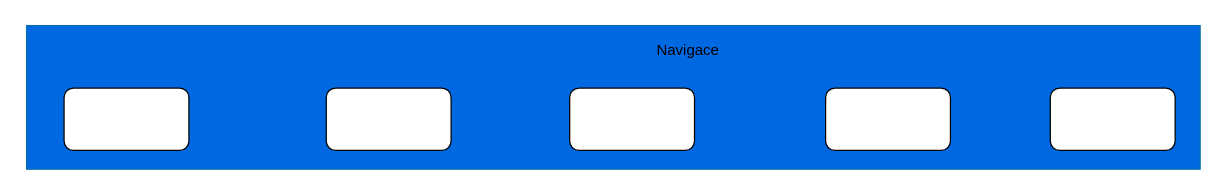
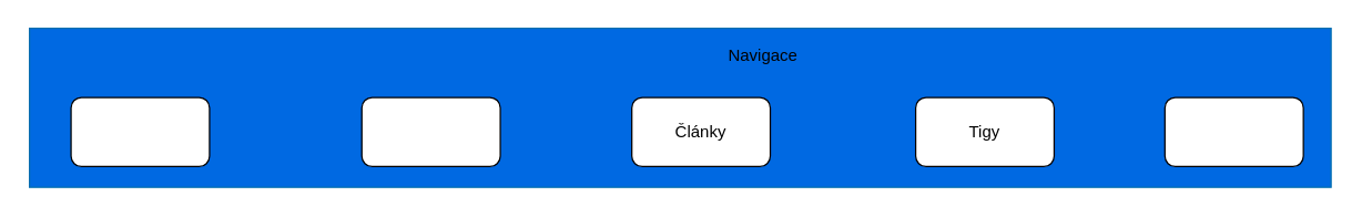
  <mxCell id="0" />
  <mxCell id="1" parent="0" />
  <mxCell id="2" value="" style="rounded=0;whiteSpace=wrap;html=1;strokeColor=#006EAF;fontColor=#ffffff;fillColor=#0069E2;" vertex="1" parent="1"><mxGeometry x="20" y="20" width="940" height="115" as="geometry" /></mxCell>
  <mxCell id="3" value="" style="group" vertex="1" connectable="0" parent="1"><mxGeometry x="50" y="70" width="100" height="50" as="geometry" /></mxCell>
  <mxCell id="4" value="" style="rounded=1;whiteSpace=wrap;html=1;" parent="3" vertex="1"><mxGeometry width="100" height="50" as="geometry" /></mxCell>
  <mxCell id="5" value="" style="group" vertex="1" connectable="0" parent="1"><mxGeometry x="260" y="70" width="100" height="50" as="geometry" /></mxCell>
  <mxCell id="6" value="" style="rounded=1;whiteSpace=wrap;html=1;" parent="5" vertex="1"><mxGeometry width="100" height="50" as="geometry" /></mxCell>
  <mxCell id="7" value="" style="group" vertex="1" connectable="0" parent="1"><mxGeometry x="455" y="70" width="100" height="50" as="geometry" /></mxCell>
  <mxCell id="8" value="" style="rounded=1;whiteSpace=wrap;html=1;" parent="7" vertex="1"><mxGeometry width="100" height="50" as="geometry" /></mxCell>
+ <mxCell id="9" value="Články" style="text;html=1;strokeColor=none;fillColor=none;align=center;verticalAlign=middle;whiteSpace=wrap;rounded=0;" parent="7" vertex="1"><mxGeometry x="10" y="5" width="80" height="40" as="geometry" /></mxCell>
  <mxCell id="10" value="" style="group" vertex="1" connectable="0" parent="1"><mxGeometry x="660" y="70" width="100" height="50" as="geometry" /></mxCell>
  <mxCell id="11" value="" style="rounded=1;whiteSpace=wrap;html=1;" parent="10" vertex="1"><mxGeometry width="100" height="50" as="geometry" /></mxCell>
+ <mxCell id="12" value="Tigy" style="text;html=1;strokeColor=none;fillColor=none;align=center;verticalAlign=middle;whiteSpace=wrap;rounded=0;" parent="10" vertex="1"><mxGeometry x="10" y="5" width="80" height="40" as="geometry" /></mxCell>
  <mxCell id="13" value="" style="group" vertex="1" connectable="0" parent="1"><mxGeometry x="840" y="70" width="100" height="50" as="geometry" /></mxCell>
  <mxCell id="14" value="" style="rounded=1;whiteSpace=wrap;html=1;" parent="13" vertex="1"><mxGeometry width="100" height="50" as="geometry" /></mxCell>
  <mxCell id="15" value="Navigace" style="text;html=1;strokeColor=none;fillColor=none;align=center;verticalAlign=middle;whiteSpace=wrap;rounded=0;" vertex="1" parent="1"><mxGeometry x="530" y="30" width="40" height="20" as="geometry" /></mxCell>
